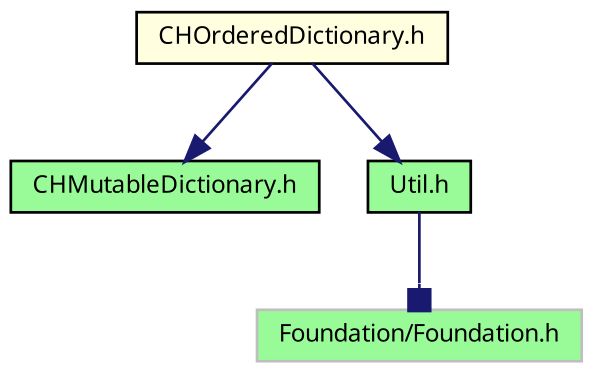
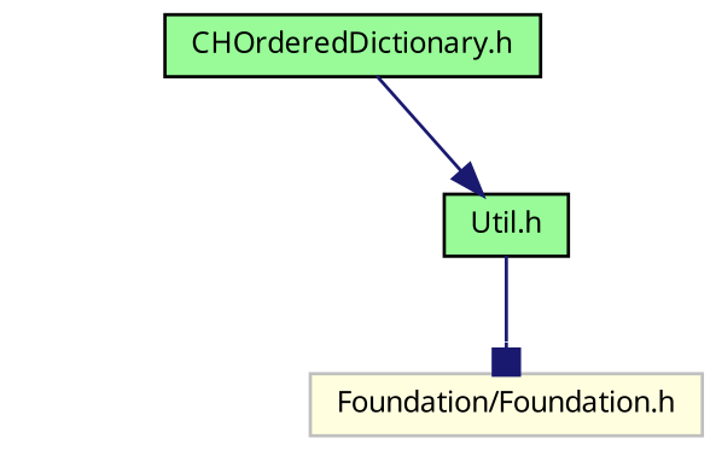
  digraph {
    node [color=black fillcolor=lightyellow fontname=LucidaGrande fontsize=9 shape=record style=filled]
    edge [arrowhead=normal color=midnightblue fontname=LucidaGrande fontsize=9 labelfontname=LucidaGrande labelfontsize=9 style=solid]
-   n1 [fontcolor=black height=0.2 label="CHOrderedDictionary.h" width=0.4]
-   n2 [fillcolor=palegreen height=0.2 label="CHMutableDictionary.h" width=0.4]
+   n1 [fillcolor=palegreen fontcolor=black height=0.2 label="CHOrderedDictionary.h" width=0.4]
    n3 [fillcolor=palegreen height=0.2 label="Util.h" width=0.4]
-   n4 [color=grey75 fillcolor=palegreen height=0.2 label="Foundation/Foundation.h" width=0.4]
-   n1 -> n2
+   n4 [color=grey75 height=0.2 label="Foundation/Foundation.h" width=0.4]
    n1 -> n3
    n3 -> n4 [arrowhead=box]
  }
